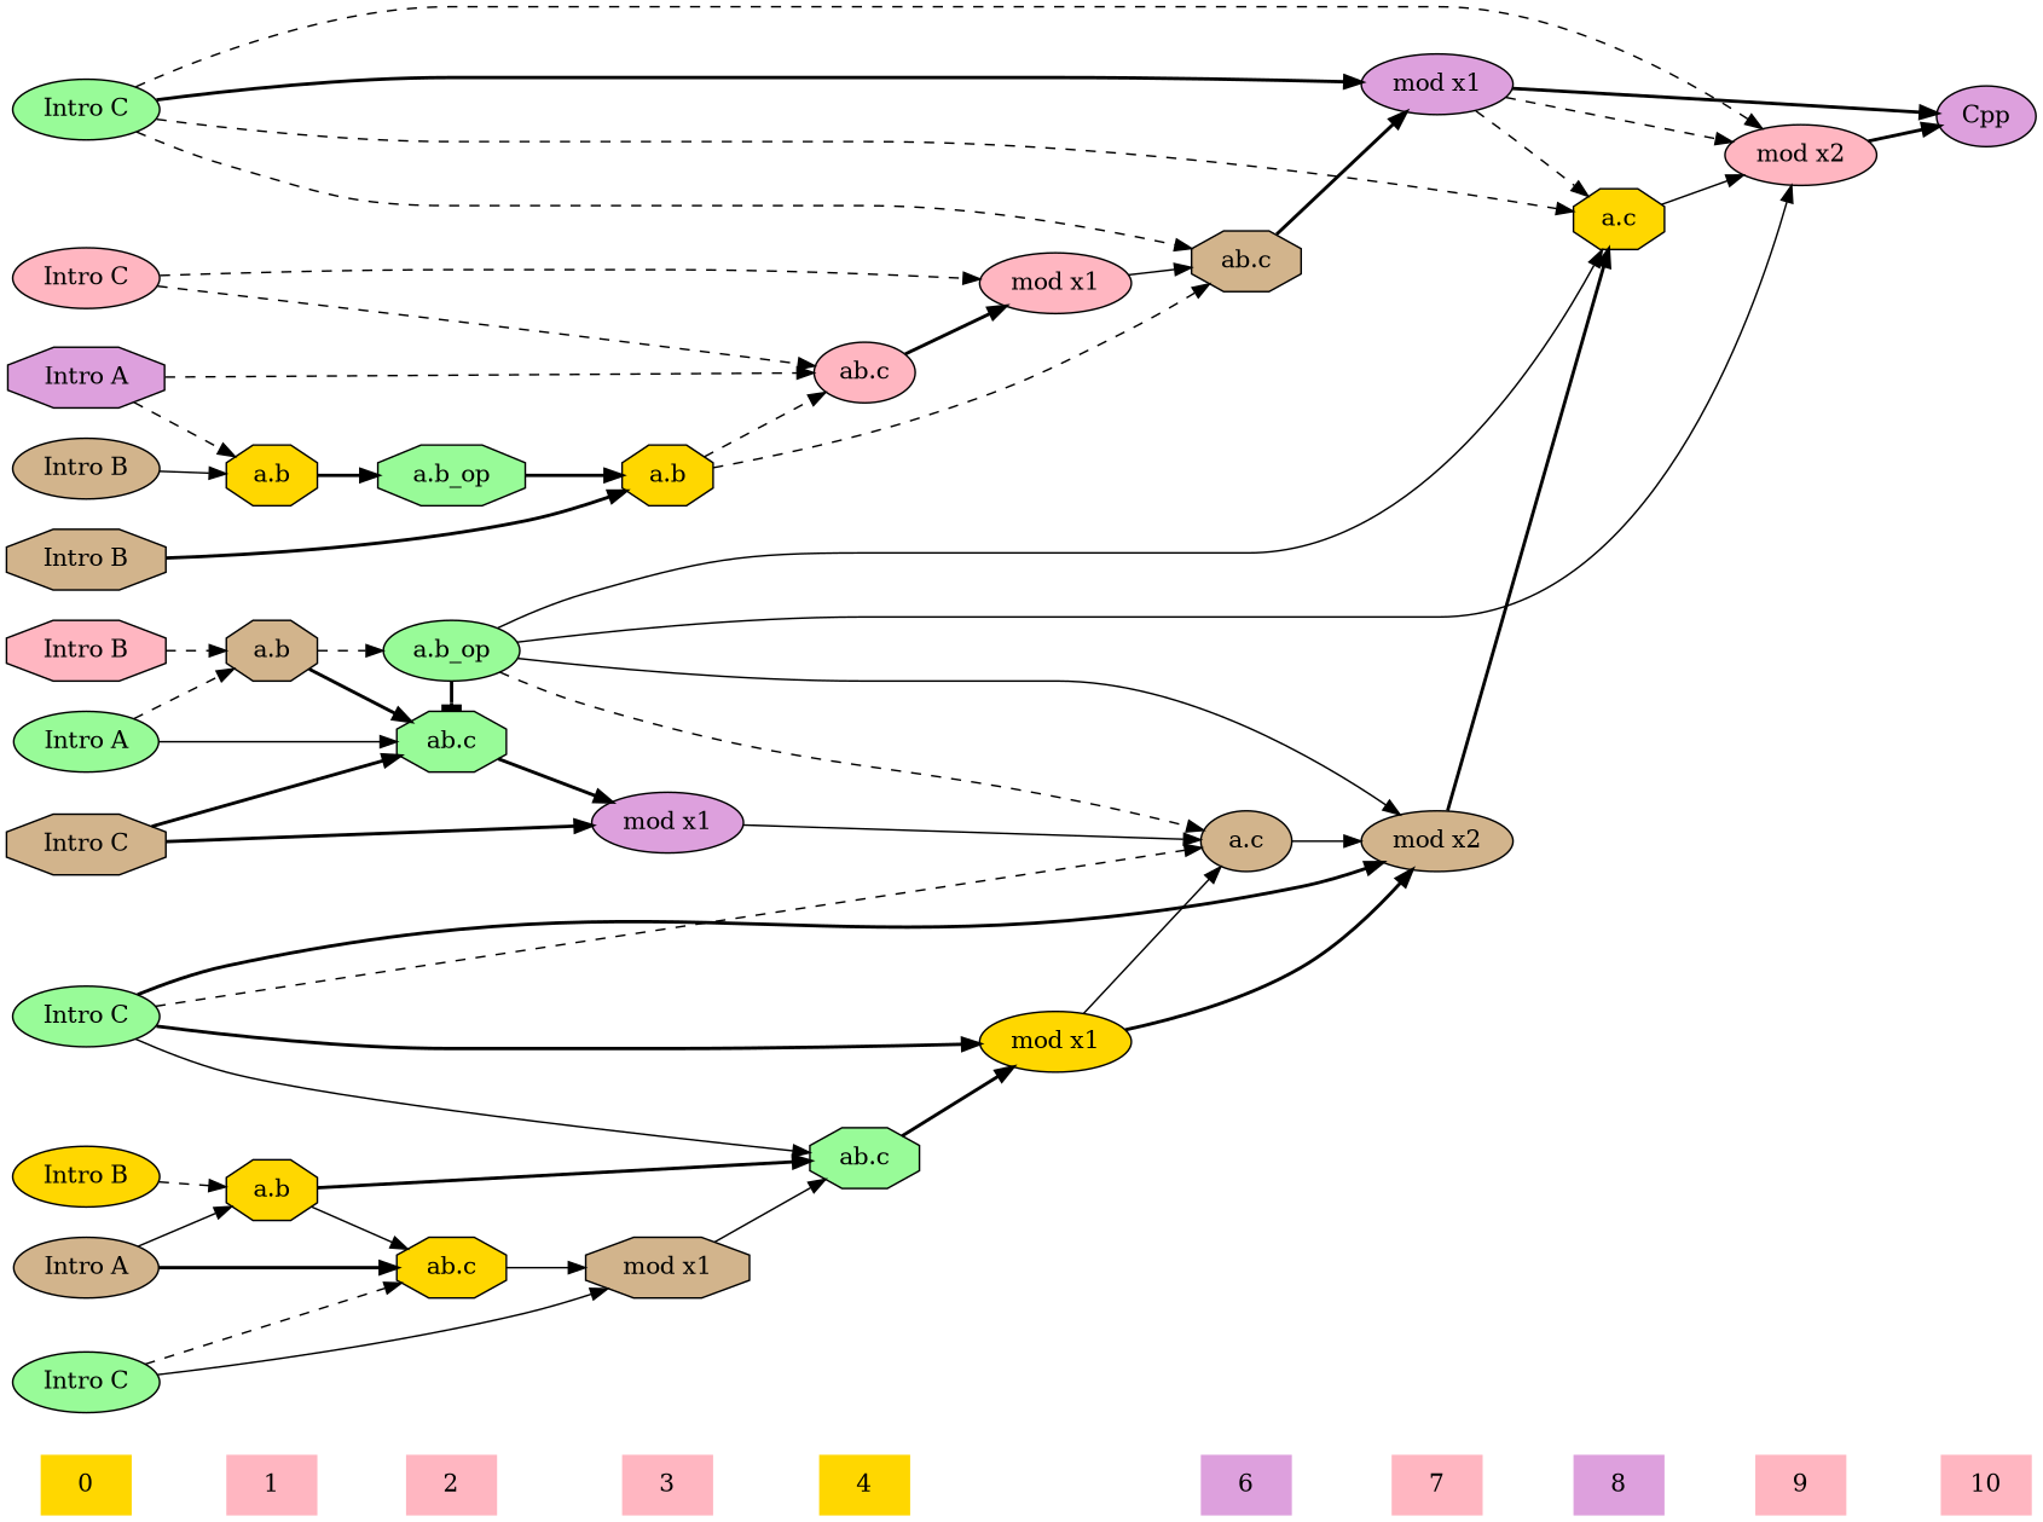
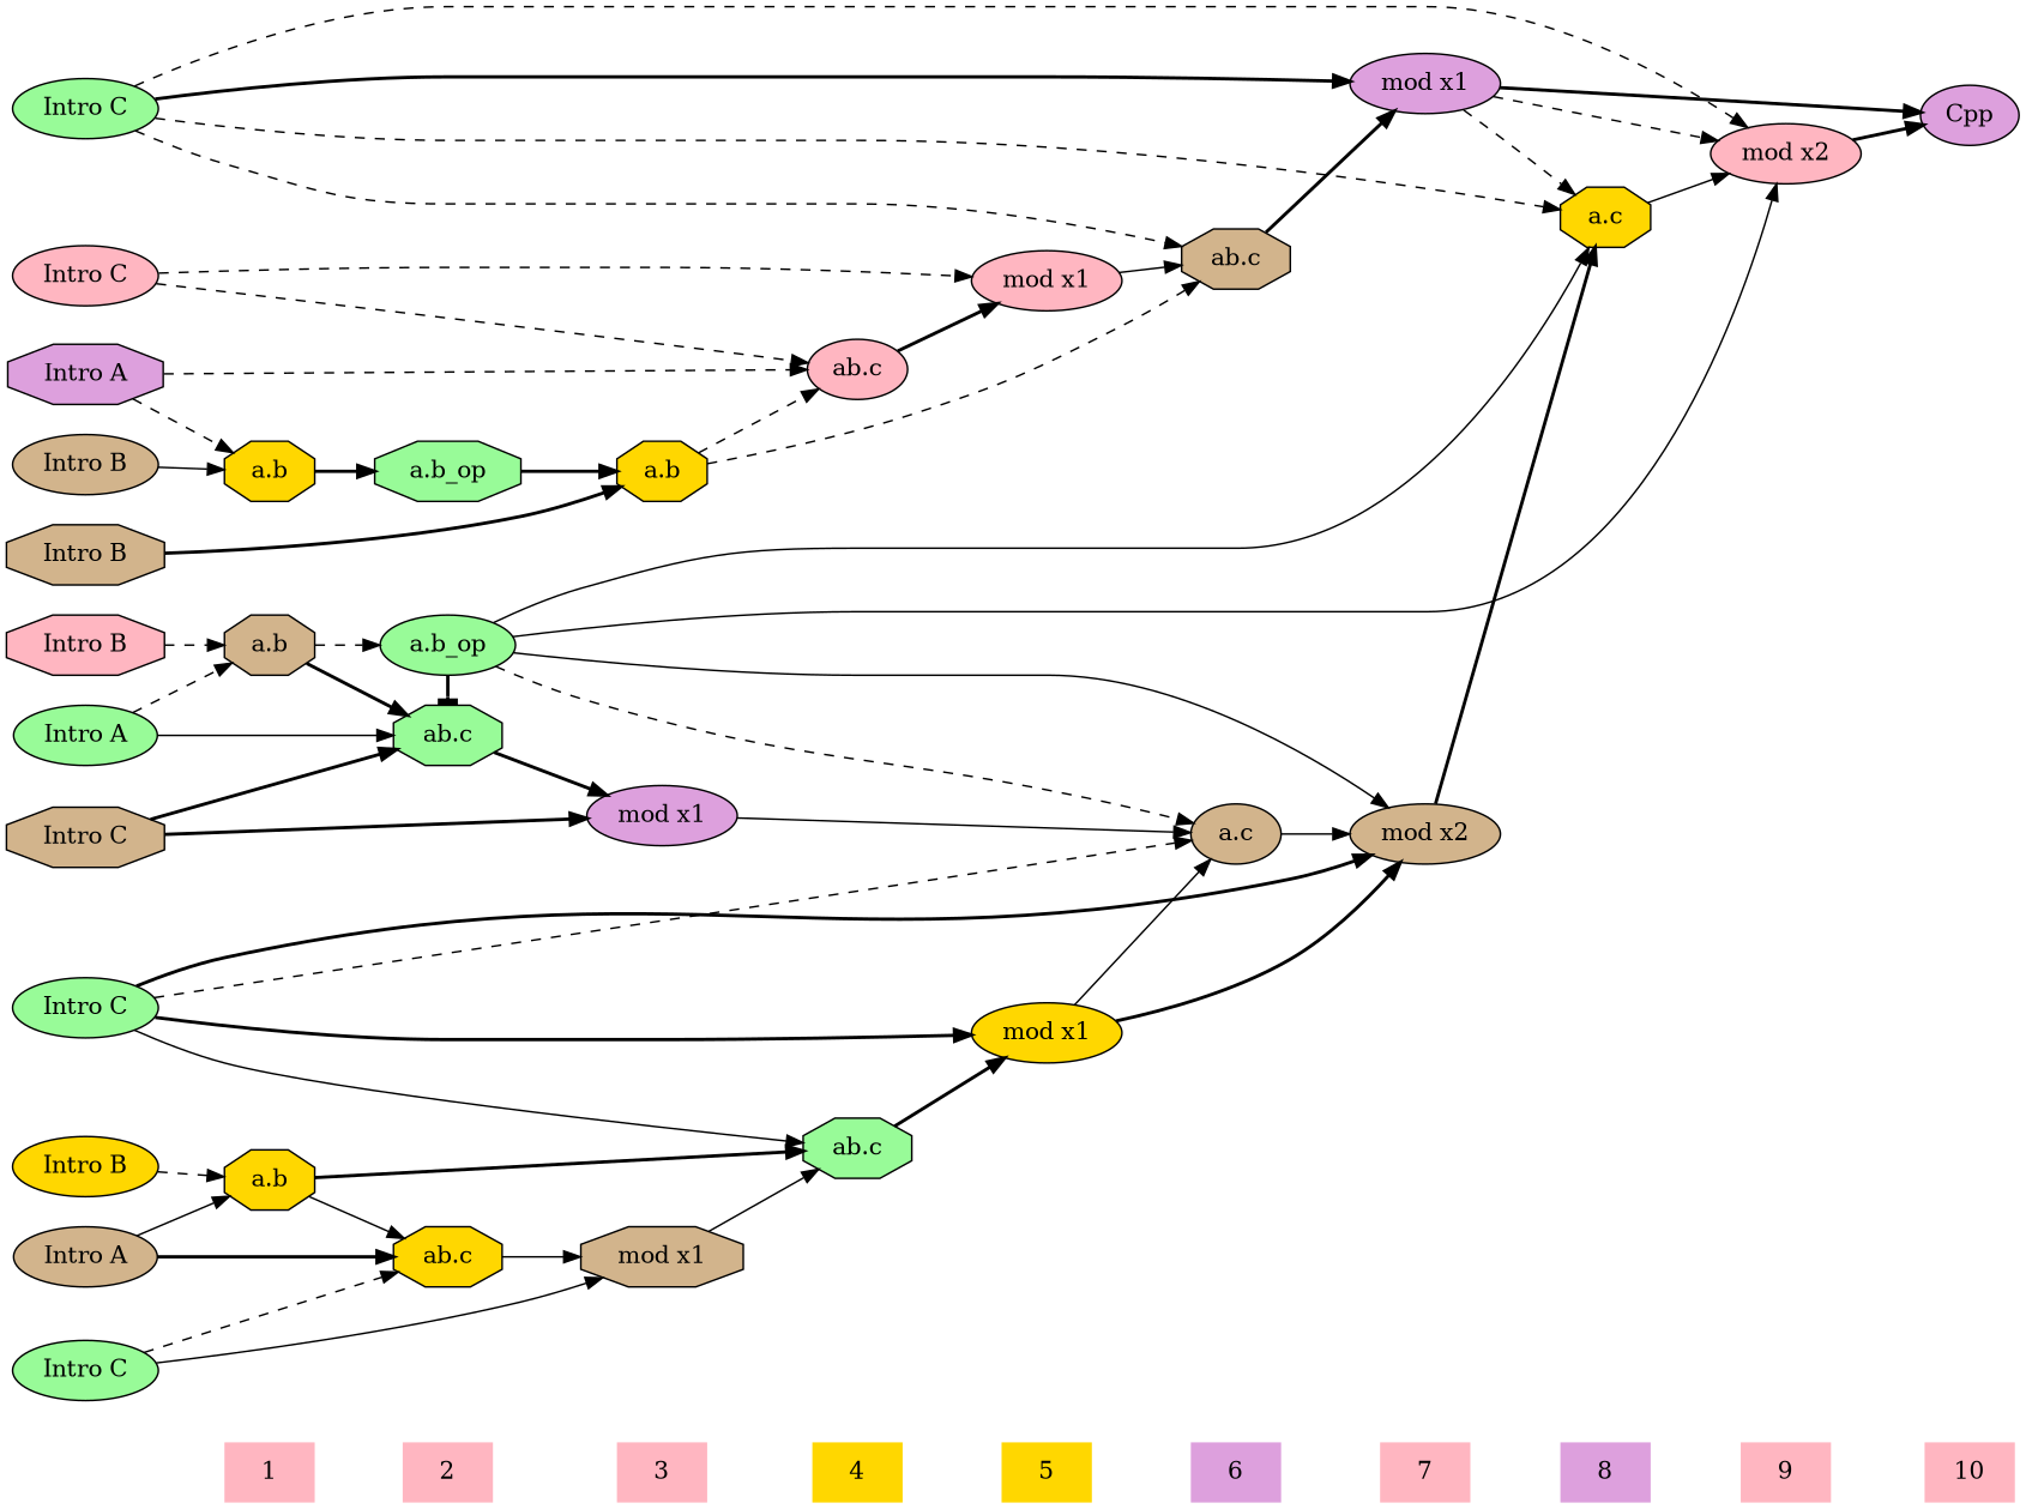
  digraph {
    rankdir=LR
    ranksep=.5
    node [fillcolor=lightpink shape=ellipse style=filled]
    edge [style=bold]
-   0 [fillcolor=gold shape=plaintext]
    n2 [fillcolor=palegreen label="Intro A"]
    n3 [fillcolor=plum label="Intro A" shape=octagon]
    n4 [fillcolor=tan label="Intro B" shape=octagon]
    n5 [fillcolor=tan label="Intro A"]
    n6 [fillcolor=gold label="Intro B"]
    n7 [label="Intro B" shape=octagon]
    n8 [fillcolor=tan label="Intro B"]
    n9 [label="Intro C"]
    n10 [fillcolor=palegreen label="Intro C"]
    n11 [fillcolor=palegreen label="Intro C"]
    n12 [fillcolor=palegreen label="Intro C"]
    n13 [fillcolor=tan label="Intro C" shape=octagon]
    1 [shape=plaintext]
    n15 [fillcolor=gold label="a.b" shape=octagon]
    n16 [fillcolor=gold label="a.b" shape=octagon]
    n17 [fillcolor=tan label="a.b" shape=octagon]
    2 [shape=plaintext]
    n19 [fillcolor=gold label="ab.c" shape=octagon]
    n20 [fillcolor=palegreen label="a.b_op" shape=octagon]
    n21 [fillcolor=palegreen label="ab.c" shape=octagon]
    n22 [fillcolor=palegreen label="a.b_op"]
    3 [shape=plaintext]
    n24 [fillcolor=tan label="mod x1" shape=octagon]
    n25 [fillcolor=plum label="mod x1"]
    n26 [fillcolor=gold label="a.b" shape=octagon]
    4 [fillcolor=gold shape=plaintext]
    n28 [fillcolor=palegreen label="ab.c" shape=octagon]
    n29 [label="ab.c"]
+   5 [fillcolor=gold shape=plaintext]
    n31 [fillcolor=gold label="mod x1"]
    n32 [label="mod x1"]
    6 [fillcolor=plum shape=plaintext]
    n34 [fillcolor=tan label="a.c"]
    n35 [fillcolor=tan label="ab.c" shape=octagon]
    7 [shape=plaintext]
    n37 [fillcolor=tan label="mod x2"]
    n38 [fillcolor=plum label="mod x1"]
    8 [fillcolor=plum shape=plaintext]
    n40 [fillcolor=gold label="a.c" shape=octagon]
    9 [shape=plaintext]
    n42 [label="mod x2"]
    10 [shape=plaintext]
    n44 [fillcolor=plum label=Cpp]
    subgraph sub_1 {
      rank=same
-     0
      n2
      n3
      n4
      n5
      n6
      n7
      n8
      n9
      n10
      n11
      n12
      n13
    }
    subgraph sub_2 {
      rank=same
      1
      n15
      n16
      n17
    }
    subgraph sub_3 {
      rank=same
      2
      n19
      n20
      n21
      n22
    }
    subgraph sub_4 {
      rank=same
      3
      n24
      n25
      n26
    }
    subgraph sub_5 {
      rank=same
      4
      n28
      n29
    }
    subgraph sub_6 {
      rank=same
+     5
      n31
      n32
    }
    subgraph sub_7 {
      rank=same
      6
      n34
      n35
    }
    subgraph sub_8 {
      rank=same
      7
      n37
      n38
    }
    subgraph sub_9 {
      rank=same
      8
      n40
    }
    subgraph sub_10 {
      rank=same
      9
      n42
    }
    subgraph sub_11 {
      rank=same
      10
      n44
    }
-   0 -> 1 [style=invis]
    n2 -> n17 [style=dashed]
    n2 -> n21 [style=solid]
    n3 -> n16 [style=dashed]
    n3 -> n29 [style=dashed]
    n4 -> n26
    n5 -> n15 [style=solid]
    n5 -> n19
    n6 -> n15 [style=dashed]
    n7 -> n17 [style=dashed]
    n8 -> n16 [style=solid]
    n9 -> n29 [style=dashed]
    n9 -> n32 [style=dashed]
    n10 -> n19 [style=dashed]
    n10 -> n24 [style=solid]
    n11 -> n35 [style=dashed]
    n11 -> n38
    n11 -> n40 [style=dashed]
    n11 -> n42 [style=dashed]
    n12 -> n28 [style=solid]
    n12 -> n31
    n12 -> n34 [style=dashed]
    n12 -> n37
    n13 -> n21
    n13 -> n25
    1 -> 2 [style=invis]
    n15 -> n19 [style=solid]
    n15 -> n28
    n16 -> n20
    n17 -> n21
    n17 -> n22 [style=dashed]
    2 -> 3 [style=invis]
    n19 -> n24 [style=solid]
    n20 -> n26
    n21 -> n25
    n22 -> n21 [arrowhead=tee]
    n22 -> n34 [style=dashed]
    n22 -> n37 [style=solid]
    n22 -> n40 [style=solid]
    n22 -> n42 [style=solid]
    3 -> 4 [style=invis]
    n24 -> n28 [style=solid]
    n25 -> n34 [style=solid]
    n26 -> n29 [style=dashed]
    n26 -> n35 [style=dashed]
+   4 -> 5 [style=invis]
    n28 -> n31
    n29 -> n32
+   5 -> 6 [style=invis]
    n31 -> n34 [style=solid]
    n31 -> n37
    n32 -> n35 [style=solid]
    6 -> 7 [style=invis]
    n34 -> n37 [style=solid]
    n35 -> n38
    7 -> 8 [style=invis]
    n37 -> n40
    n38 -> n40 [style=dashed]
    n38 -> n42 [style=dashed]
    n38 -> n44
    8 -> 9 [style=invis]
    n40 -> n42 [style=solid]
    9 -> 10 [style=invis]
    n42 -> n44
  }
